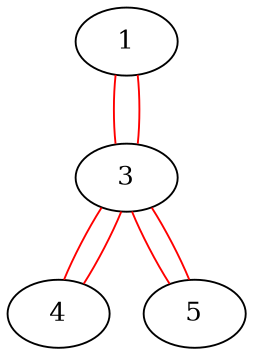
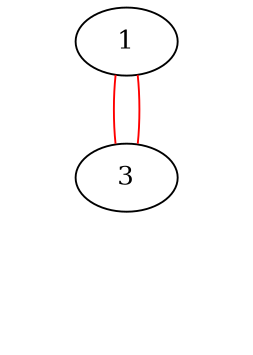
  digraph {
    edge [color=red dir=none]
    1
    3
-   4
-   5
    1 -> 3
    3 -> 1
-   3 -> 4
-   3 -> 5
-   4 -> 3
-   5 -> 3
  }
